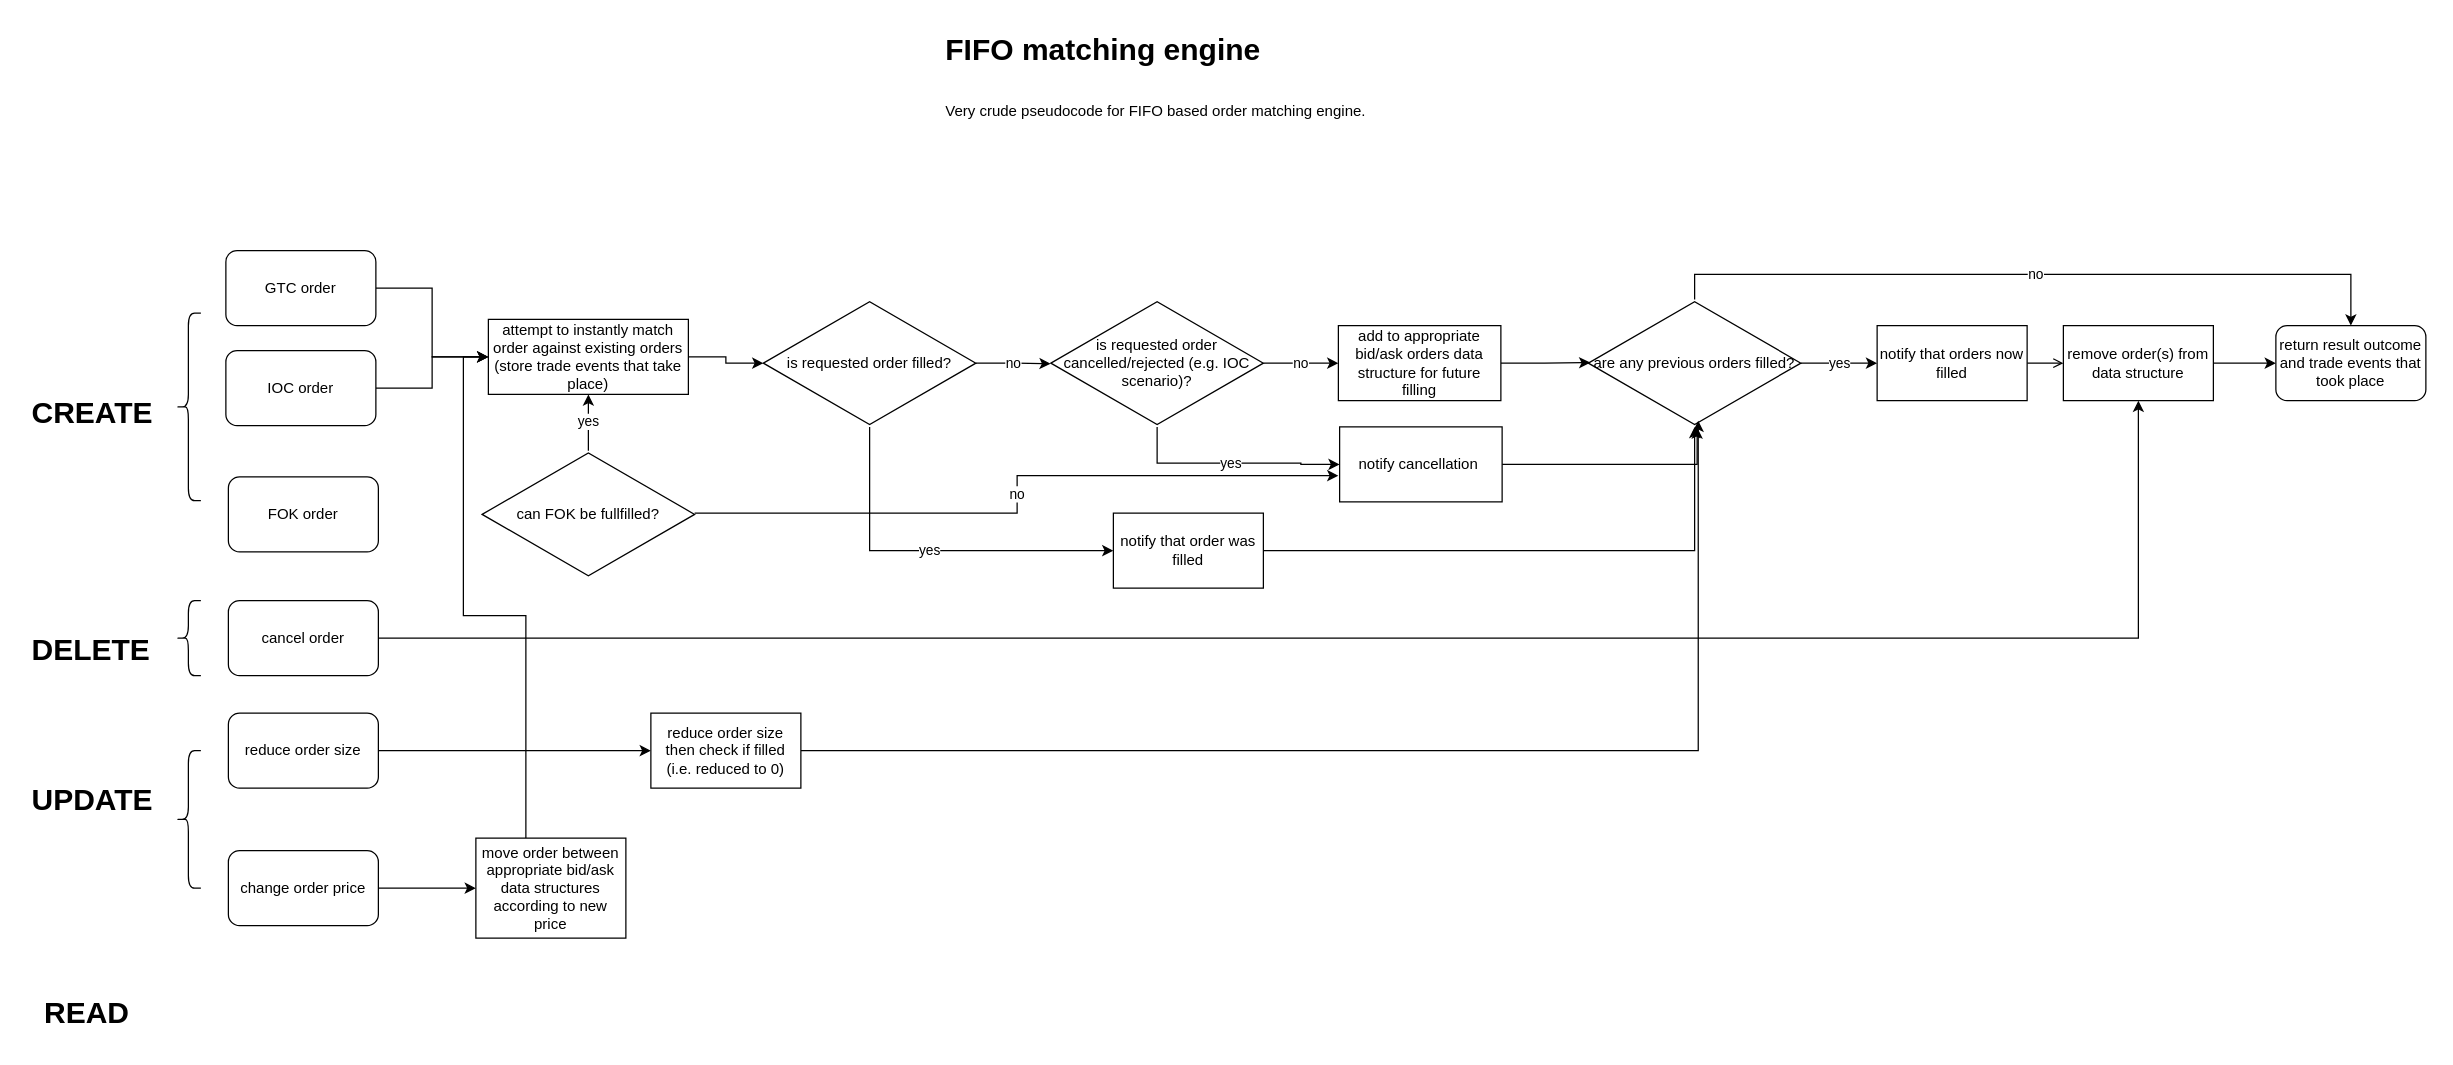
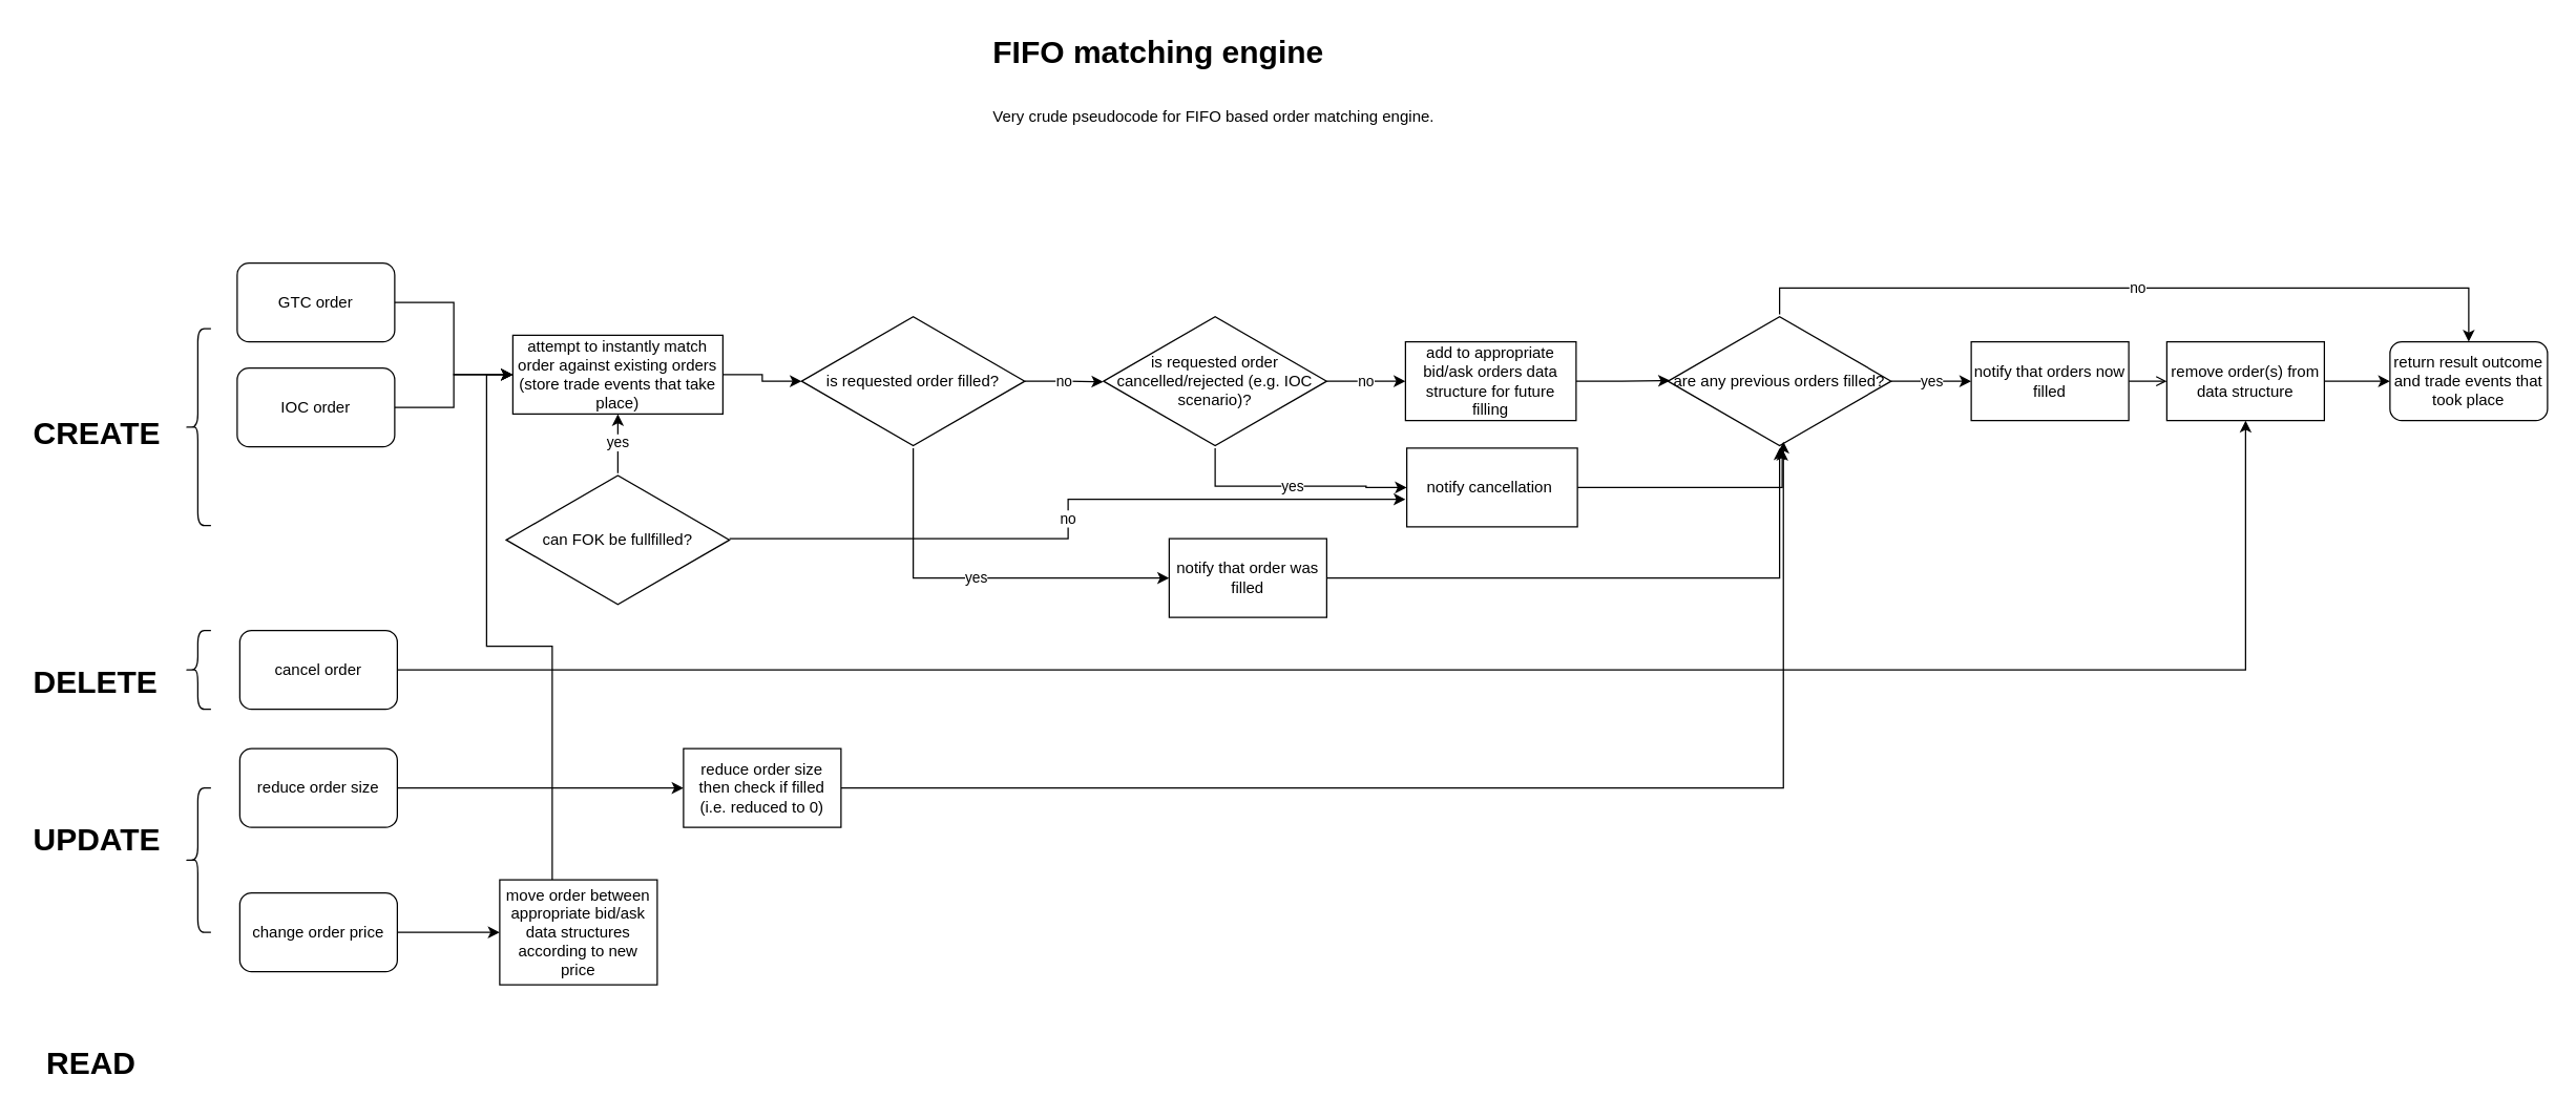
  <mxCell id="0" />
  <mxCell id="1" parent="0" />
  <mxCell id="2" style="edgeStyle=orthogonalEdgeStyle;rounded=0;orthogonalLoop=1;jettySize=auto;html=1;entryX=0;entryY=0.5;entryDx=0;entryDy=0;" edge="1" parent="1" source="3" target="8"><mxGeometry relative="1" as="geometry" /></mxCell>
  <mxCell id="3" value="GTC order" style="rounded=1;whiteSpace=wrap;html=1;" vertex="1" parent="1"><mxGeometry x="180" y="200" width="120" height="60" as="geometry" /></mxCell>
  <mxCell id="4" style="edgeStyle=orthogonalEdgeStyle;rounded=0;orthogonalLoop=1;jettySize=auto;html=1;entryX=0;entryY=0.5;entryDx=0;entryDy=0;" edge="1" parent="1" source="5" target="8"><mxGeometry relative="1" as="geometry" /></mxCell>
  <mxCell id="5" value="IOC order" style="rounded=1;whiteSpace=wrap;html=1;" vertex="1" parent="1"><mxGeometry x="180" y="280" width="120" height="60" as="geometry" /></mxCell>
- <mxCell id="6" value="FOK order" style="rounded=1;whiteSpace=wrap;html=1;" vertex="1" parent="1"><mxGeometry x="182" y="381" width="120" height="60" as="geometry" /></mxCell>
  <mxCell id="7" style="edgeStyle=orthogonalEdgeStyle;rounded=0;orthogonalLoop=1;jettySize=auto;html=1;" edge="1" parent="1" source="8" target="11"><mxGeometry relative="1" as="geometry" /></mxCell>
  <mxCell id="8" value="attempt to instantly match order against existing orders (store trade events that take place)" style="rounded=0;whiteSpace=wrap;html=1;" vertex="1" parent="1"><mxGeometry x="390" y="255" width="160" height="60" as="geometry" /></mxCell>
  <mxCell id="9" value="no" style="edgeStyle=orthogonalEdgeStyle;rounded=0;orthogonalLoop=1;jettySize=auto;html=1;entryX=-0.001;entryY=0.505;entryDx=0;entryDy=0;entryPerimeter=0;" edge="1" parent="1" source="11" target="24"><mxGeometry relative="1" as="geometry"><mxPoint x="830" y="290" as="targetPoint" /></mxGeometry></mxCell>
  <mxCell id="10" value="yes" style="edgeStyle=orthogonalEdgeStyle;rounded=0;orthogonalLoop=1;jettySize=auto;html=1;entryX=0;entryY=0.5;entryDx=0;entryDy=0;" edge="1" parent="1" source="11" target="19"><mxGeometry relative="1" as="geometry"><Array as="points"><mxPoint x="695" y="440" /></Array></mxGeometry></mxCell>
  <mxCell id="11" value="is requested order filled?" style="html=1;whiteSpace=wrap;aspect=fixed;shape=isoRectangle;" vertex="1" parent="1"><mxGeometry x="610" y="239" width="170" height="102" as="geometry" /></mxCell>
  <mxCell id="12" value="yes" style="edgeStyle=orthogonalEdgeStyle;rounded=0;orthogonalLoop=1;jettySize=auto;html=1;entryX=0;entryY=0.5;entryDx=0;entryDy=0;" edge="1" parent="1" source="14" target="16"><mxGeometry relative="1" as="geometry" /></mxCell>
  <mxCell id="13" value="no" style="edgeStyle=orthogonalEdgeStyle;rounded=0;orthogonalLoop=1;jettySize=auto;html=1;entryX=0.5;entryY=0;entryDx=0;entryDy=0;" edge="1" parent="1" source="14" target="17"><mxGeometry relative="1" as="geometry"><Array as="points"><mxPoint x="1355" y="219" /><mxPoint x="1880" y="219" /></Array></mxGeometry></mxCell>
  <mxCell id="14" value="are any previous orders filled?" style="html=1;whiteSpace=wrap;aspect=fixed;shape=isoRectangle;" vertex="1" parent="1"><mxGeometry x="1270" y="239" width="170" height="102" as="geometry" /></mxCell>
  <mxCell id="15" style="edgeStyle=orthogonalEdgeStyle;rounded=0;orthogonalLoop=1;jettySize=auto;html=1;entryX=0;entryY=0.5;entryDx=0;entryDy=0;endArrow=open;" edge="1" parent="1" source="16" target="33"><mxGeometry relative="1" as="geometry" /></mxCell>
  <mxCell id="16" value="notify that orders now filled" style="rounded=0;whiteSpace=wrap;html=1;" vertex="1" parent="1"><mxGeometry x="1501" y="260" width="120" height="60" as="geometry" /></mxCell>
  <mxCell id="17" value="return result outcome and trade events that took place" style="rounded=1;whiteSpace=wrap;html=1;" vertex="1" parent="1"><mxGeometry x="1820" y="260" width="120" height="60" as="geometry" /></mxCell>
  <mxCell id="18" style="edgeStyle=orthogonalEdgeStyle;rounded=0;orthogonalLoop=1;jettySize=auto;html=1;" edge="1" parent="1" source="19" target="14"><mxGeometry relative="1" as="geometry" /></mxCell>
  <mxCell id="19" value="notify that order was filled" style="rounded=0;whiteSpace=wrap;html=1;" vertex="1" parent="1"><mxGeometry x="890" y="410" width="120" height="60" as="geometry" /></mxCell>
  <mxCell id="20" style="edgeStyle=orthogonalEdgeStyle;rounded=0;orthogonalLoop=1;jettySize=auto;html=1;entryX=0.009;entryY=0.496;entryDx=0;entryDy=0;entryPerimeter=0;" edge="1" parent="1" source="21" target="14"><mxGeometry relative="1" as="geometry" /></mxCell>
  <mxCell id="21" value="add to appropriate bid/ask orders data structure for future filling" style="rounded=0;whiteSpace=wrap;html=1;" vertex="1" parent="1"><mxGeometry x="1070" y="260" width="130" height="60" as="geometry" /></mxCell>
  <mxCell id="22" value="yes" style="edgeStyle=orthogonalEdgeStyle;rounded=0;orthogonalLoop=1;jettySize=auto;html=1;entryX=0;entryY=0.5;entryDx=0;entryDy=0;" edge="1" parent="1" source="24" target="26"><mxGeometry relative="1" as="geometry"><Array as="points"><mxPoint x="925" y="370" /><mxPoint x="1040" y="370" /><mxPoint x="1040" y="371" /></Array></mxGeometry></mxCell>
  <mxCell id="23" value="no" style="edgeStyle=orthogonalEdgeStyle;rounded=0;orthogonalLoop=1;jettySize=auto;html=1;entryX=0;entryY=0.5;entryDx=0;entryDy=0;" edge="1" parent="1" source="24" target="21"><mxGeometry relative="1" as="geometry" /></mxCell>
  <mxCell id="24" value="is requested order cancelled/rejected (e.g. IOC scenario)?" style="html=1;whiteSpace=wrap;aspect=fixed;shape=isoRectangle;" vertex="1" parent="1"><mxGeometry x="840" y="239" width="170" height="102" as="geometry" /></mxCell>
  <mxCell id="25" style="edgeStyle=orthogonalEdgeStyle;rounded=0;orthogonalLoop=1;jettySize=auto;html=1;entryX=0.512;entryY=1.004;entryDx=0;entryDy=0;entryPerimeter=0;" edge="1" parent="1" source="26" target="14"><mxGeometry relative="1" as="geometry" /></mxCell>
  <mxCell id="26" value="notify cancellation&amp;nbsp;" style="rounded=0;whiteSpace=wrap;html=1;" vertex="1" parent="1"><mxGeometry x="1071" y="341" width="130" height="60" as="geometry" /></mxCell>
  <mxCell id="27" value="yes" style="edgeStyle=orthogonalEdgeStyle;rounded=0;orthogonalLoop=1;jettySize=auto;html=1;" edge="1" parent="1" source="29" target="8"><mxGeometry relative="1" as="geometry" /></mxCell>
  <mxCell id="28" value="no" style="edgeStyle=orthogonalEdgeStyle;rounded=0;orthogonalLoop=1;jettySize=auto;html=1;" edge="1" parent="1" source="29"><mxGeometry relative="1" as="geometry"><mxPoint x="1070" y="380" as="targetPoint" /><Array as="points"><mxPoint x="813" y="410" /><mxPoint x="813" y="380" /><mxPoint x="1070" y="380" /></Array></mxGeometry></mxCell>
  <mxCell id="29" value="can FOK be fullfilled?" style="html=1;whiteSpace=wrap;aspect=fixed;shape=isoRectangle;" vertex="1" parent="1"><mxGeometry x="385" y="360" width="170" height="102" as="geometry" /></mxCell>
  <mxCell id="30" style="edgeStyle=orthogonalEdgeStyle;rounded=0;orthogonalLoop=1;jettySize=auto;html=1;" edge="1" parent="1" source="31" target="33"><mxGeometry relative="1" as="geometry" /></mxCell>
  <mxCell id="31" value="cancel order" style="rounded=1;whiteSpace=wrap;html=1;" vertex="1" parent="1"><mxGeometry x="182" y="480" width="120" height="60" as="geometry" /></mxCell>
  <mxCell id="32" style="edgeStyle=orthogonalEdgeStyle;rounded=0;orthogonalLoop=1;jettySize=auto;html=1;entryX=0;entryY=0.5;entryDx=0;entryDy=0;" edge="1" parent="1" source="33" target="17"><mxGeometry relative="1" as="geometry" /></mxCell>
  <mxCell id="33" value="remove order(s) from data structure" style="rounded=0;whiteSpace=wrap;html=1;" vertex="1" parent="1"><mxGeometry x="1650" y="260" width="120" height="60" as="geometry" /></mxCell>
  <mxCell id="34" style="edgeStyle=orthogonalEdgeStyle;rounded=0;orthogonalLoop=1;jettySize=auto;html=1;" edge="1" parent="1" source="35" target="37"><mxGeometry relative="1" as="geometry" /></mxCell>
  <mxCell id="35" value="reduce order size" style="rounded=1;whiteSpace=wrap;html=1;" vertex="1" parent="1"><mxGeometry x="182" y="570" width="120" height="60" as="geometry" /></mxCell>
  <mxCell id="36" style="edgeStyle=orthogonalEdgeStyle;rounded=0;orthogonalLoop=1;jettySize=auto;html=1;entryX=0.517;entryY=0.951;entryDx=0;entryDy=0;entryPerimeter=0;" edge="1" parent="1" source="37" target="14"><mxGeometry relative="1" as="geometry" /></mxCell>
  <mxCell id="37" value="reduce order size then check if filled (i.e. reduced to 0)" style="rounded=0;whiteSpace=wrap;html=1;" vertex="1" parent="1"><mxGeometry x="520" y="570" width="120" height="60" as="geometry" /></mxCell>
  <mxCell id="38" style="edgeStyle=orthogonalEdgeStyle;rounded=0;orthogonalLoop=1;jettySize=auto;html=1;" edge="1" parent="1" source="39" target="41"><mxGeometry relative="1" as="geometry" /></mxCell>
  <mxCell id="39" value="change order price" style="rounded=1;whiteSpace=wrap;html=1;" vertex="1" parent="1"><mxGeometry x="182" y="680" width="120" height="60" as="geometry" /></mxCell>
  <mxCell id="40" style="edgeStyle=orthogonalEdgeStyle;rounded=0;orthogonalLoop=1;jettySize=auto;html=1;" edge="1" parent="1" source="41" target="8"><mxGeometry relative="1" as="geometry"><Array as="points"><mxPoint x="420" y="492" /><mxPoint x="370" y="492" /><mxPoint x="370" y="285" /></Array></mxGeometry></mxCell>
  <mxCell id="41" value="move order between appropriate bid/ask data structures according to new price" style="rounded=0;whiteSpace=wrap;html=1;" vertex="1" parent="1"><mxGeometry x="380" y="670" width="120" height="80" as="geometry" /></mxCell>
  <mxCell id="42" value="&lt;h1&gt;CREATE&lt;/h1&gt;" style="text;html=1;strokeColor=none;fillColor=none;spacing=5;spacingTop=-20;whiteSpace=wrap;overflow=hidden;rounded=0;" vertex="1" parent="1"><mxGeometry x="20" y="310" width="110" height="40" as="geometry" /></mxCell>
  <mxCell id="43" value="&lt;h1&gt;DELETE&lt;/h1&gt;" style="text;html=1;strokeColor=none;fillColor=none;spacing=5;spacingTop=-20;whiteSpace=wrap;overflow=hidden;rounded=0;" vertex="1" parent="1"><mxGeometry x="20" y="500" width="110" height="40" as="geometry" /></mxCell>
  <mxCell id="44" value="&lt;h1&gt;UPDATE&lt;/h1&gt;" style="text;html=1;strokeColor=none;fillColor=none;spacing=5;spacingTop=-20;whiteSpace=wrap;overflow=hidden;rounded=0;" vertex="1" parent="1"><mxGeometry x="20" y="620" width="110" height="40" as="geometry" /></mxCell>
  <mxCell id="45" value="&lt;h1&gt;READ&lt;/h1&gt;" style="text;html=1;strokeColor=none;fillColor=none;spacing=5;spacingTop=-20;whiteSpace=wrap;overflow=hidden;rounded=0;" vertex="1" parent="1"><mxGeometry x="30" y="790" width="110" height="40" as="geometry" /></mxCell>
  <mxCell id="46" value="" style="shape=curlyBracket;whiteSpace=wrap;html=1;rounded=1;labelPosition=left;verticalLabelPosition=middle;align=right;verticalAlign=middle;" vertex="1" parent="1"><mxGeometry x="140" y="250" width="20" height="150" as="geometry" /></mxCell>
  <mxCell id="47" value="" style="shape=curlyBracket;whiteSpace=wrap;html=1;rounded=1;labelPosition=left;verticalLabelPosition=middle;align=right;verticalAlign=middle;size=0.5;" vertex="1" parent="1"><mxGeometry x="140" y="480" width="20" height="60" as="geometry" /></mxCell>
  <mxCell id="48" value="" style="shape=curlyBracket;whiteSpace=wrap;html=1;rounded=1;labelPosition=left;verticalLabelPosition=middle;align=right;verticalAlign=middle;size=0.5;" vertex="1" parent="1"><mxGeometry x="140" y="600" width="20" height="110" as="geometry" /></mxCell>
  <mxCell id="49" value="&lt;h1&gt;&lt;span style=&quot;background-color: initial;&quot;&gt;FIFO matching engine&amp;nbsp;&lt;/span&gt;&lt;/h1&gt;&lt;h1&gt;&lt;span style=&quot;background-color: initial; font-size: 12px; font-weight: normal;&quot;&gt;Very crude pseudocode for FIFO based order matching engine.&lt;/span&gt;&lt;br&gt;&lt;/h1&gt;" style="text;html=1;strokeColor=none;fillColor=none;spacing=5;spacingTop=-20;whiteSpace=wrap;overflow=hidden;rounded=0;" vertex="1" parent="1"><mxGeometry x="751" y="20" width="450" height="120" as="geometry" /></mxCell>
